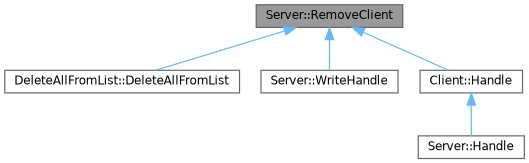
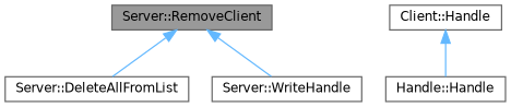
  digraph {
    rankdir=TB
    node [color=grey40 fillcolor=white fontname=Helvetica fontsize=10 shape=box style=filled]
    edge [color=steelblue1 dir=back fontname=Helvetica fontsize=10 labelfontname=Helvetica labelfontsize=10 style=solid]
    n1 [color=gray40 fillcolor=grey60 fontcolor=black height=0.2 label="Server::RemoveClient" width=0.4]
-   n2 [height=0.2 label="DeleteAllFromList::DeleteAllFromList" width=0.4]
+   n2 [height=0.2 label="Server::DeleteAllFromList" width=0.4]
    n3 [height=0.2 label="Server::WriteHandle" width=0.4]
    n4 [height=0.2 label="Client::Handle" width=0.4]
-   n5 [height=0.2 label="Server::Handle" width=0.4]
+   n5 [height=0.2 label="Handle::Handle" width=0.4]
    n1 -> n2
    n1 -> n3
-   n1 -> n4
    n4 -> n5
  }
